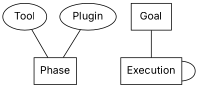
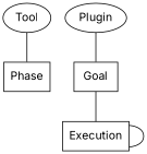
  graph {
    fontname=Inter
    node [fontname=Inter shape=record]
    edge [fontname=Inter]
    Phase
    Execution
    Goal
    Tool [shape=""]
    Plugin [shape=""]
    subgraph sub_1 {
      Phase
      Execution
      Goal
    }
    Execution -- Execution
    Goal -- Execution
    Tool -- Phase
-   Plugin -- Phase
+   Plugin -- Goal
  }
